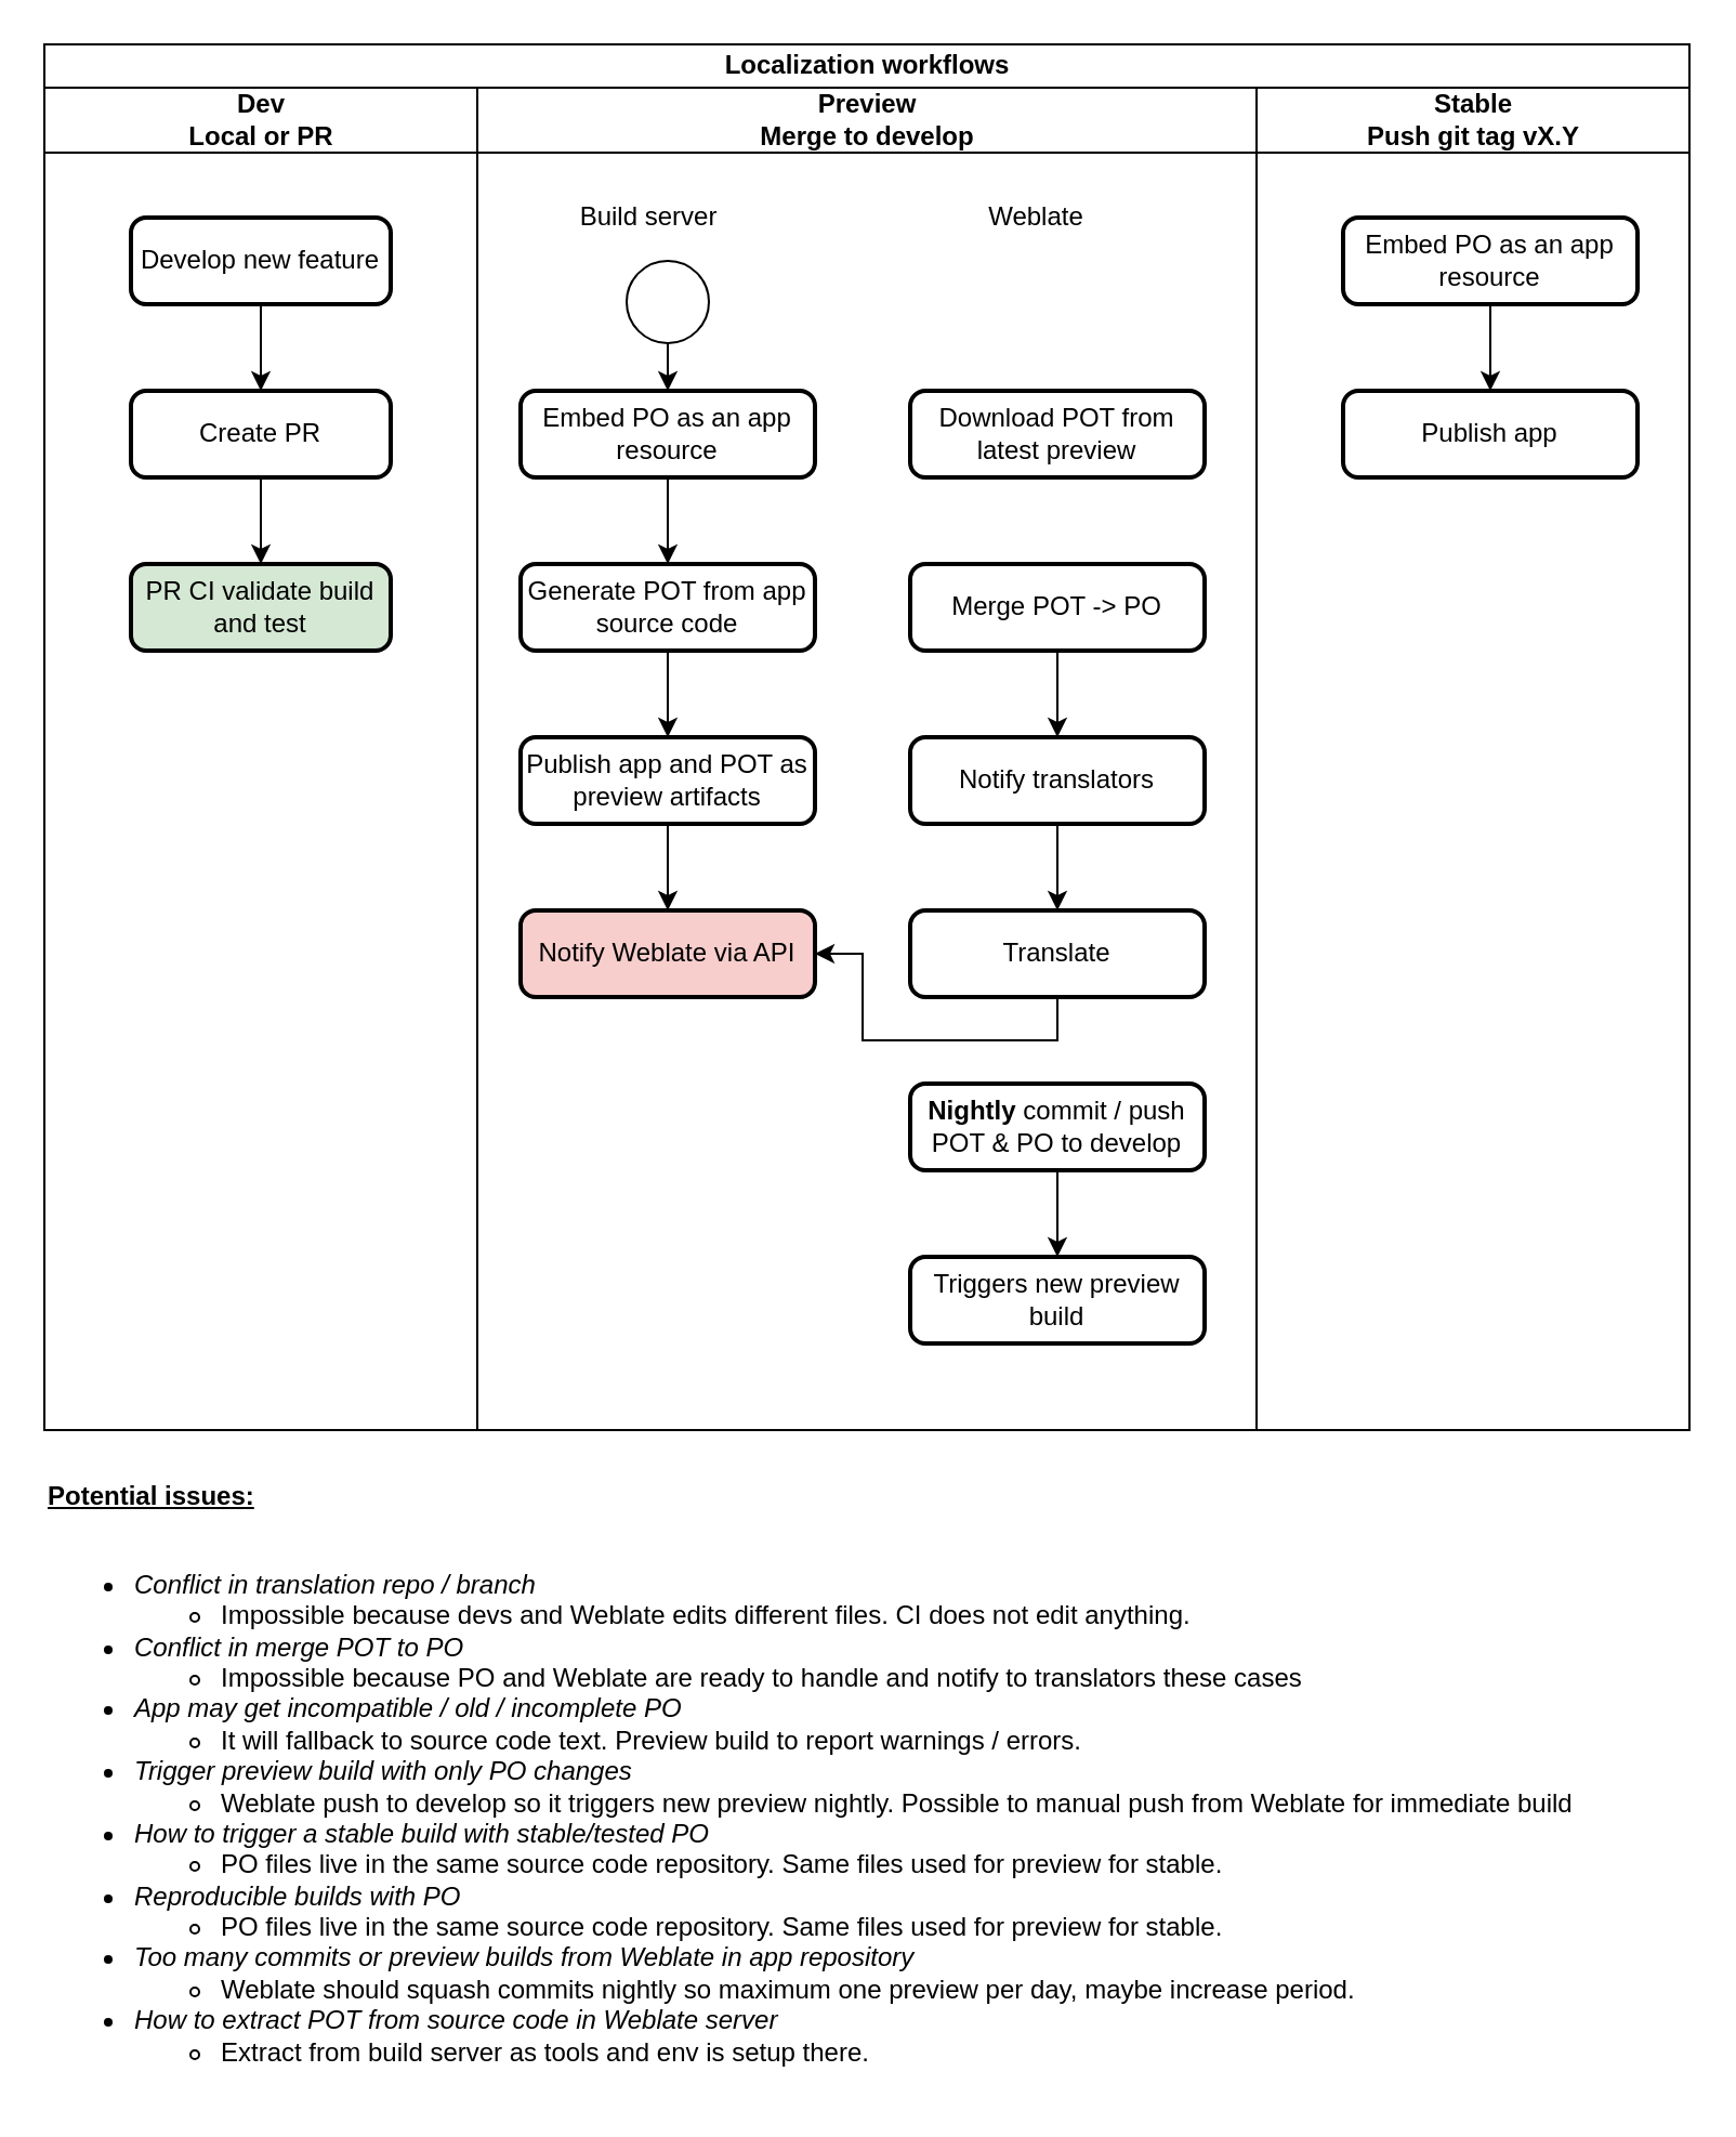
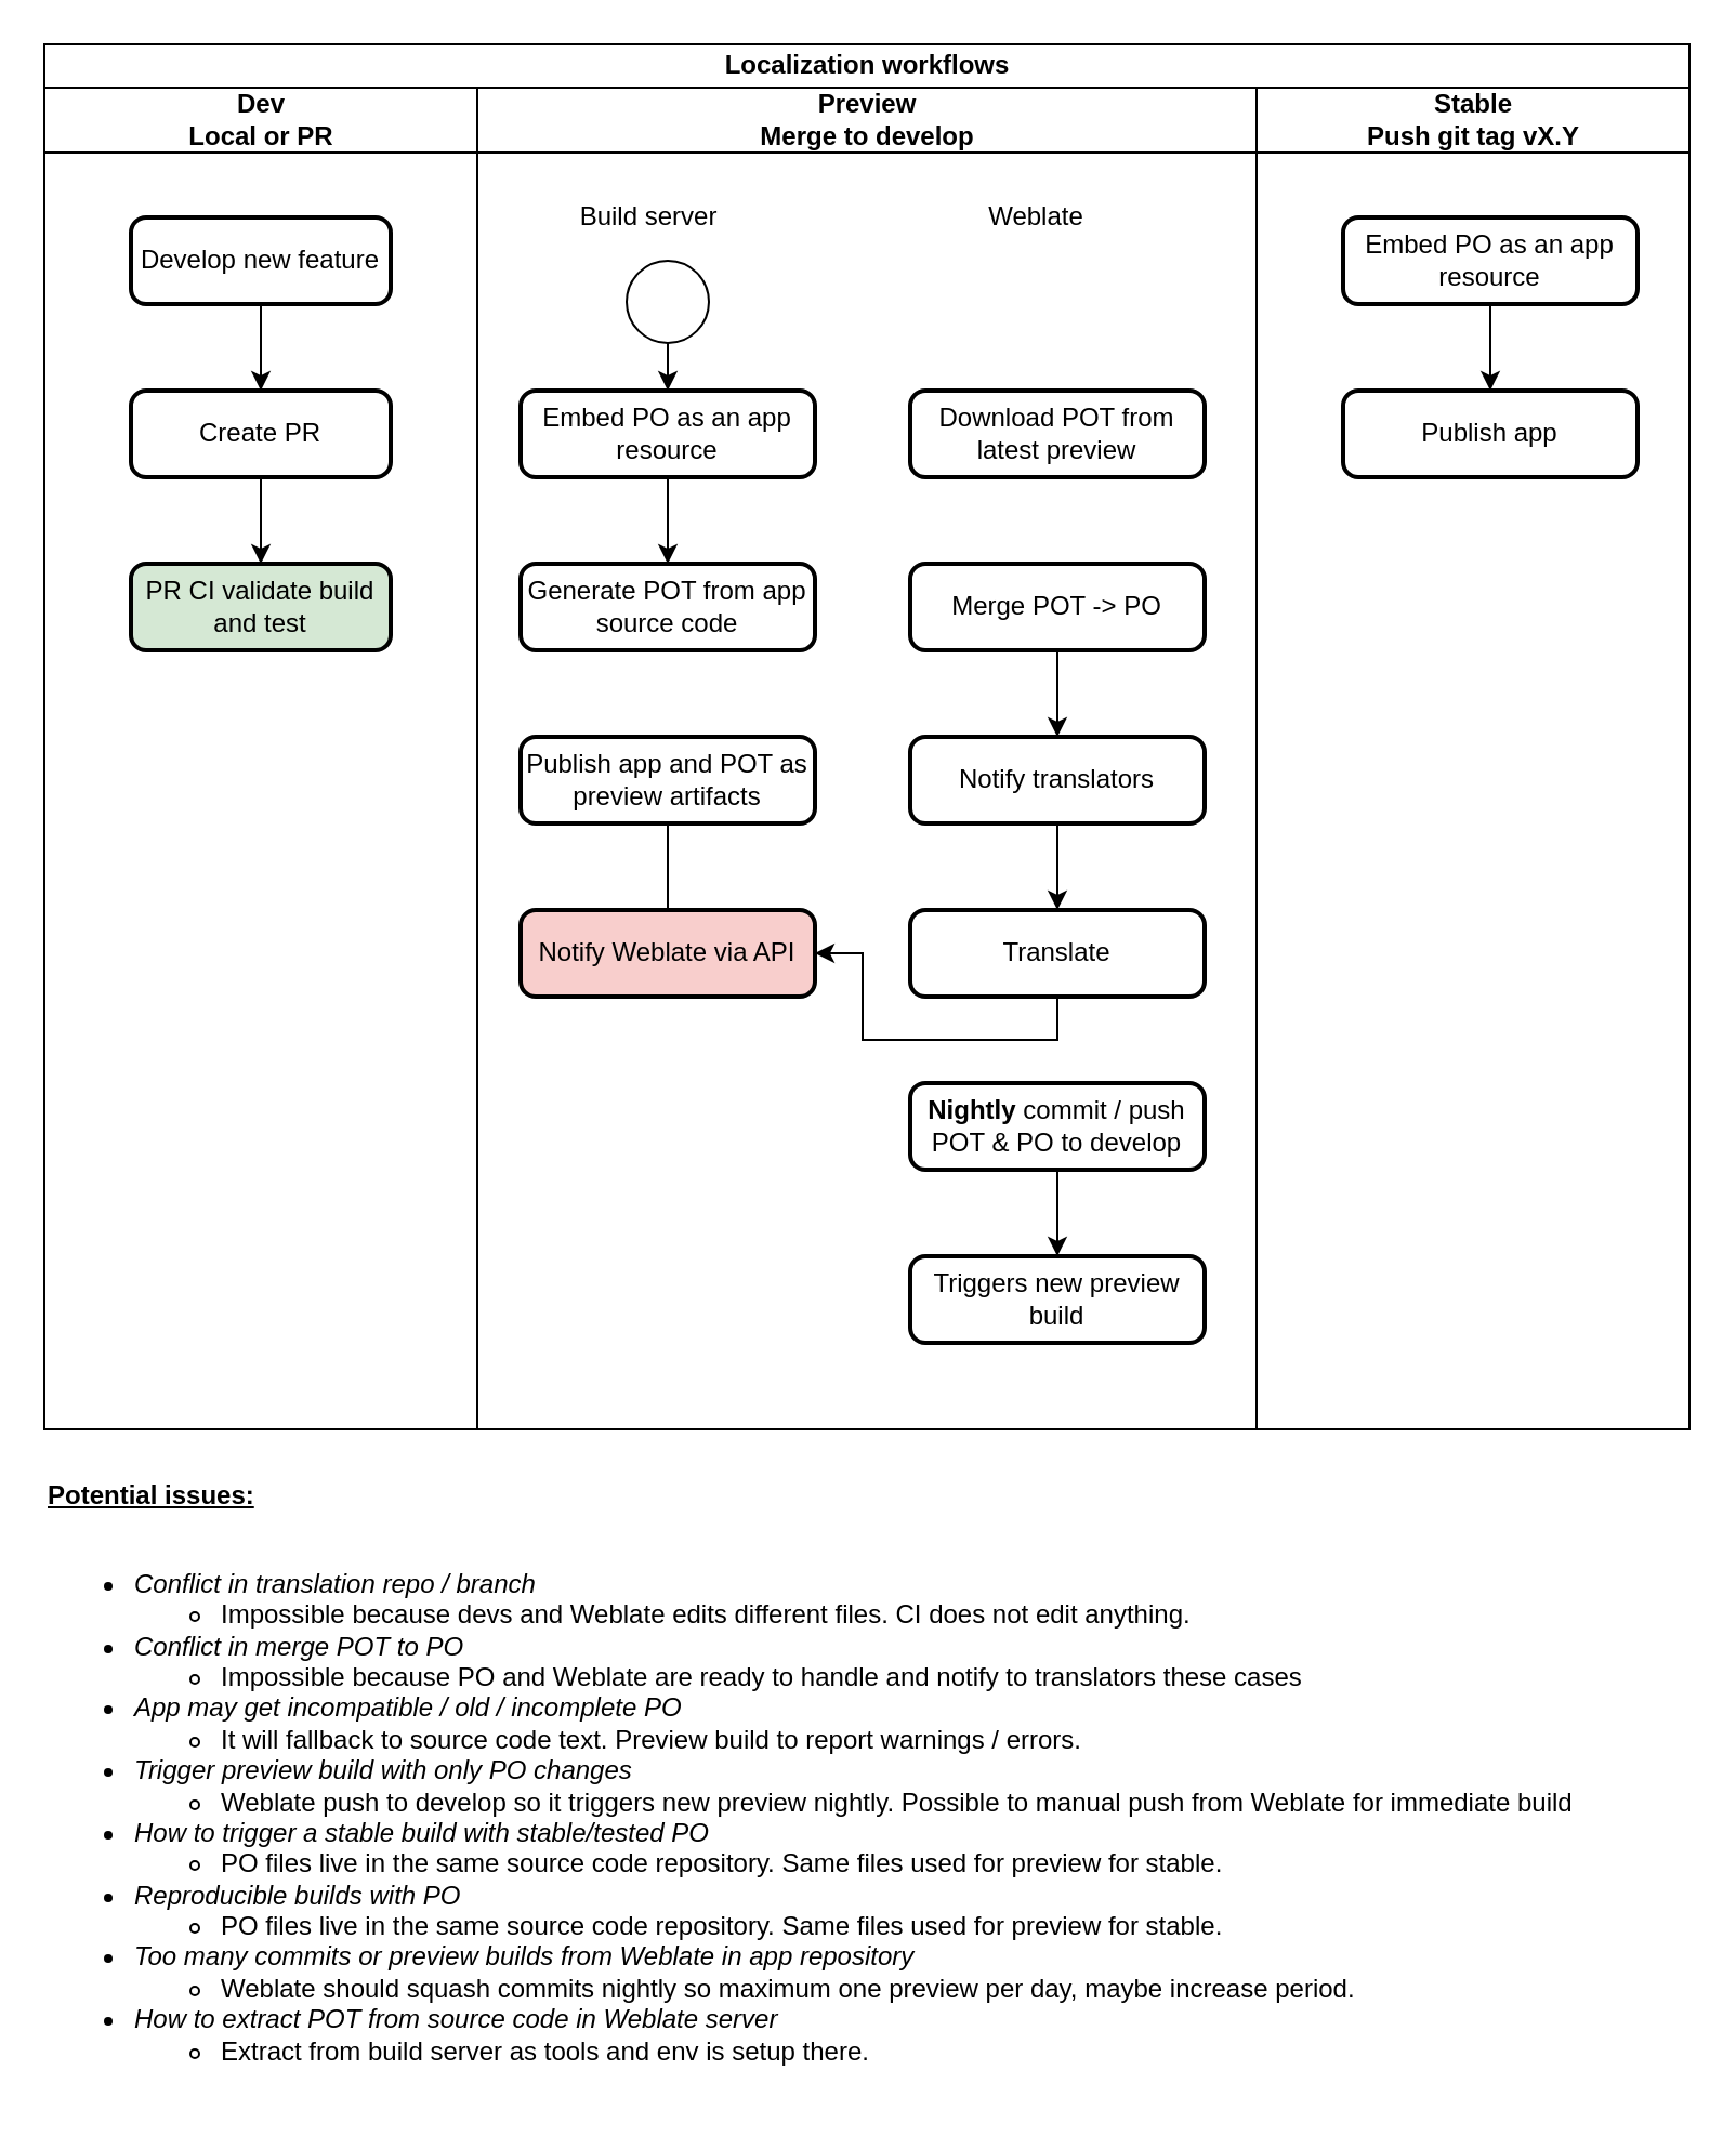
  <mxCell id="0" />
  <mxCell id="1" parent="0" />
  <mxCell id="2" value="&lt;b&gt;&lt;u&gt;Potential issues:&lt;br&gt;&lt;br&gt;&lt;/u&gt;&lt;/b&gt;&lt;div&gt;&lt;ul&gt;&lt;li&gt;&lt;span&gt;&lt;i&gt;Conflict in translation repo / branch&lt;/i&gt;&lt;/span&gt;&lt;/li&gt;&lt;ul&gt;&lt;li&gt;&lt;span&gt;Impossible because devs and Weblate edits different files. CI does not edit anything.&lt;/span&gt;&lt;/li&gt;&lt;/ul&gt;&lt;li&gt;&lt;span&gt;&lt;i&gt;Conflict in merge POT to PO&lt;/i&gt;&lt;/span&gt;&lt;/li&gt;&lt;ul&gt;&lt;li&gt;&lt;span&gt;Impossible because PO and Weblate are ready to handle and notify to translators these cases&lt;/span&gt;&lt;/li&gt;&lt;/ul&gt;&lt;li&gt;&lt;span&gt;&lt;i&gt;App may get incompatible / old / incomplete PO&lt;/i&gt;&lt;/span&gt;&lt;/li&gt;&lt;ul&gt;&lt;li&gt;&lt;span&gt;It will fallback to source code text. Preview build to report warnings / errors.&lt;/span&gt;&lt;/li&gt;&lt;/ul&gt;&lt;li&gt;&lt;span&gt;&lt;i&gt;Trigger preview build with only PO changes&lt;/i&gt;&lt;/span&gt;&lt;/li&gt;&lt;ul&gt;&lt;li&gt;&lt;span&gt;Weblate push to develop so it triggers new preview nightly. Possible to manual push from Weblate for immediate build&lt;/span&gt;&lt;/li&gt;&lt;/ul&gt;&lt;li&gt;&lt;span&gt;&lt;i&gt;How to trigger a stable build with stable/tested PO&lt;/i&gt;&lt;/span&gt;&lt;/li&gt;&lt;ul&gt;&lt;li&gt;&lt;span&gt;PO files live in the same source code repository. Same files used for preview for stable.&lt;/span&gt;&lt;/li&gt;&lt;/ul&gt;&lt;li&gt;&lt;span&gt;&lt;i&gt;Reproducible builds with PO&lt;/i&gt;&lt;/span&gt;&lt;/li&gt;&lt;ul&gt;&lt;li&gt;PO files live in the same source code repository. Same files used for preview for stable.&lt;/li&gt;&lt;/ul&gt;&lt;li&gt;&lt;i&gt;&lt;span&gt;Too many commits or preview builds from Weblate in app repository&lt;/span&gt;&lt;br&gt;&lt;/i&gt;&lt;/li&gt;&lt;ul&gt;&lt;li&gt;&lt;span&gt;Weblate should squash commits nightly so maximum one preview per day, maybe increase period.&lt;/span&gt;&lt;/li&gt;&lt;/ul&gt;&lt;li&gt;&lt;i&gt;How to extract POT from source code in Weblate server&lt;/i&gt;&lt;/li&gt;&lt;ul&gt;&lt;li&gt;Extract from build server as tools and env is setup there.&lt;/li&gt;&lt;/ul&gt;&lt;/ul&gt;&lt;/div&gt;" style="text;html=1;align=left;verticalAlign=middle;resizable=0;points=[];autosize=1;" vertex="1" parent="1"><mxGeometry x="20" y="685" width="720" height="280" as="geometry" /></mxCell>
  <mxCell id="3" value="Localization workflows" style="swimlane;html=1;childLayout=stackLayout;resizeParent=1;resizeParentMax=0;startSize=20;" vertex="1" parent="1"><mxGeometry x="20" y="20" width="760" height="640" as="geometry" /></mxCell>
  <mxCell id="4" value="Dev&lt;br&gt;Local or PR" style="swimlane;html=1;startSize=30;" vertex="1" parent="3"><mxGeometry y="20" width="200" height="620" as="geometry" /></mxCell>
  <mxCell id="5" style="edgeStyle=orthogonalEdgeStyle;rounded=0;orthogonalLoop=1;jettySize=auto;html=1;exitX=0.5;exitY=1;exitDx=0;exitDy=0;entryX=0.5;entryY=0;entryDx=0;entryDy=0;" edge="1" parent="4" source="9" target="8"><mxGeometry relative="1" as="geometry" /></mxCell>
  <mxCell id="6" style="edgeStyle=orthogonalEdgeStyle;rounded=0;orthogonalLoop=1;jettySize=auto;html=1;entryX=0.5;entryY=0;entryDx=0;entryDy=0;" edge="1" parent="4" source="8" target="7"><mxGeometry relative="1" as="geometry" /></mxCell>
  <mxCell id="7" value="PR CI validate build and test" style="rounded=1;whiteSpace=wrap;html=1;absoluteArcSize=1;arcSize=14;strokeWidth=2;fillColor=#d5e8d4;" vertex="1" parent="4"><mxGeometry x="40" y="220" width="120" height="40" as="geometry" /></mxCell>
  <mxCell id="8" value="Create PR" style="rounded=1;whiteSpace=wrap;html=1;absoluteArcSize=1;arcSize=14;strokeWidth=2;" vertex="1" parent="4"><mxGeometry x="40" y="140" width="120" height="40" as="geometry" /></mxCell>
  <mxCell id="9" value="Develop new feature" style="rounded=1;whiteSpace=wrap;html=1;absoluteArcSize=1;arcSize=14;strokeWidth=2;" vertex="1" parent="4"><mxGeometry x="40" y="60" width="120" height="40" as="geometry" /></mxCell>
  <mxCell id="10" value="Preview&lt;br&gt;Merge to develop" style="swimlane;html=1;startSize=30;" vertex="1" parent="3"><mxGeometry x="200" y="20" width="360" height="620" as="geometry" /></mxCell>
  <mxCell id="11" style="edgeStyle=orthogonalEdgeStyle;rounded=0;orthogonalLoop=1;jettySize=auto;html=1;entryX=0.5;entryY=0;entryDx=0;entryDy=0;" edge="1" parent="10" source="12" target="14"><mxGeometry relative="1" as="geometry" /></mxCell>
  <mxCell id="12" value="" style="verticalLabelPosition=bottom;verticalAlign=top;html=1;shape=mxgraph.flowchart.on-page_reference;align=left;" vertex="1" parent="10"><mxGeometry x="69" y="80" width="38" height="38" as="geometry" /></mxCell>
  <mxCell id="13" style="edgeStyle=orthogonalEdgeStyle;rounded=0;orthogonalLoop=1;jettySize=auto;html=1;exitX=0.5;exitY=1;exitDx=0;exitDy=0;entryX=0.5;entryY=0;entryDx=0;entryDy=0;" edge="1" parent="10" source="14" target="19"><mxGeometry relative="1" as="geometry" /></mxCell>
  <mxCell id="14" value="Embed PO as an app resource" style="rounded=1;whiteSpace=wrap;html=1;absoluteArcSize=1;arcSize=14;strokeWidth=2;" vertex="1" parent="10"><mxGeometry x="20" y="140" width="136" height="40" as="geometry" /></mxCell>
  <mxCell id="15" value="Build server" style="text;html=1;align=center;verticalAlign=middle;resizable=0;points=[];autosize=1;" vertex="1" parent="10"><mxGeometry x="39" y="50" width="80" height="20" as="geometry" /></mxCell>
- <mxCell id="16" style="edgeStyle=orthogonalEdgeStyle;rounded=0;orthogonalLoop=1;jettySize=auto;html=1;exitX=0.5;exitY=1;exitDx=0;exitDy=0;entryX=0.5;entryY=0;entryDx=0;entryDy=0;" edge="1" parent="10" source="17" target="20"><mxGeometry relative="1" as="geometry" /></mxCell>
+ <mxCell id="16" style="edgeStyle=orthogonalEdgeStyle;rounded=0;orthogonalLoop=1;jettySize=auto;html=1;exitX=0.5;exitY=1;exitDx=0;exitDy=0;entryX=0.5;entryY=0;entryDx=0;entryDy=0;endArrow=none;" edge="1" parent="10" source="17" target="20"><mxGeometry relative="1" as="geometry" /></mxCell>
  <mxCell id="17" value="Publish app and POT as preview artifacts" style="rounded=1;whiteSpace=wrap;html=1;absoluteArcSize=1;arcSize=14;strokeWidth=2;" vertex="1" parent="10"><mxGeometry x="20" y="300" width="136" height="40" as="geometry" /></mxCell>
- <mxCell id="18" style="edgeStyle=orthogonalEdgeStyle;rounded=0;orthogonalLoop=1;jettySize=auto;html=1;exitX=0.5;exitY=1;exitDx=0;exitDy=0;entryX=0.5;entryY=0;entryDx=0;entryDy=0;" edge="1" parent="10" source="19" target="17"><mxGeometry relative="1" as="geometry" /></mxCell>
  <mxCell id="19" value="Generate POT from app source code" style="rounded=1;whiteSpace=wrap;html=1;absoluteArcSize=1;arcSize=14;strokeWidth=2;" vertex="1" parent="10"><mxGeometry x="20" y="220" width="136" height="40" as="geometry" /></mxCell>
  <mxCell id="20" value="Notify Weblate via API" style="rounded=1;whiteSpace=wrap;html=1;absoluteArcSize=1;arcSize=14;strokeWidth=2;fillColor=#f8cecc;" vertex="1" parent="10"><mxGeometry x="20" y="380" width="136" height="40" as="geometry" /></mxCell>
  <mxCell id="21" value="Merge POT -&amp;gt; PO" style="rounded=1;whiteSpace=wrap;html=1;absoluteArcSize=1;arcSize=14;strokeWidth=2;" vertex="1" parent="10"><mxGeometry x="200" y="220" width="136" height="40" as="geometry" /></mxCell>
  <mxCell id="22" value="Triggers new preview build" style="rounded=1;whiteSpace=wrap;html=1;absoluteArcSize=1;arcSize=14;strokeWidth=2;" vertex="1" parent="10"><mxGeometry x="200" y="540" width="136" height="40" as="geometry" /></mxCell>
  <mxCell id="23" value="&lt;b&gt;Nightly&lt;/b&gt;&amp;nbsp;commit / push POT &amp;amp; PO to develop" style="rounded=1;whiteSpace=wrap;html=1;absoluteArcSize=1;arcSize=14;strokeWidth=2;" vertex="1" parent="10"><mxGeometry x="200" y="460" width="136" height="40" as="geometry" /></mxCell>
  <mxCell id="24" value="Translate" style="rounded=1;whiteSpace=wrap;html=1;absoluteArcSize=1;arcSize=14;strokeWidth=2;" vertex="1" parent="10"><mxGeometry x="200" y="380" width="136" height="40" as="geometry" /></mxCell>
  <mxCell id="25" value="Notify translators" style="rounded=1;whiteSpace=wrap;html=1;absoluteArcSize=1;arcSize=14;strokeWidth=2;" vertex="1" parent="10"><mxGeometry x="200" y="300" width="136" height="40" as="geometry" /></mxCell>
  <mxCell id="26" style="edgeStyle=orthogonalEdgeStyle;rounded=0;orthogonalLoop=1;jettySize=auto;html=1;exitX=0.5;exitY=1;exitDx=0;exitDy=0;entryX=0.5;entryY=0;entryDx=0;entryDy=0;" edge="1" parent="10" source="21" target="25"><mxGeometry relative="1" as="geometry" /></mxCell>
  <mxCell id="27" style="edgeStyle=orthogonalEdgeStyle;rounded=0;orthogonalLoop=1;jettySize=auto;html=1;exitX=0.5;exitY=1;exitDx=0;exitDy=0;entryX=0.5;entryY=0;entryDx=0;entryDy=0;" edge="1" parent="10" source="23" target="22"><mxGeometry relative="1" as="geometry" /></mxCell>
  <mxCell id="28" style="edgeStyle=orthogonalEdgeStyle;rounded=0;orthogonalLoop=1;jettySize=auto;html=1;exitX=0.5;exitY=1;exitDx=0;exitDy=0;" edge="1" parent="10" source="24" target="20"><mxGeometry relative="1" as="geometry" /></mxCell>
  <mxCell id="29" style="edgeStyle=orthogonalEdgeStyle;rounded=0;orthogonalLoop=1;jettySize=auto;html=1;exitX=0.5;exitY=1;exitDx=0;exitDy=0;entryX=0.5;entryY=0;entryDx=0;entryDy=0;" edge="1" parent="10" source="25" target="24"><mxGeometry relative="1" as="geometry" /></mxCell>
  <mxCell id="30" value="Weblate" style="text;html=1;align=center;verticalAlign=middle;resizable=0;points=[];autosize=1;" vertex="1" parent="10"><mxGeometry x="228" y="50" width="60" height="20" as="geometry" /></mxCell>
  <mxCell id="31" value="Download POT from latest preview" style="rounded=1;whiteSpace=wrap;html=1;absoluteArcSize=1;arcSize=14;strokeWidth=2;" vertex="1" parent="10"><mxGeometry x="200" y="140" width="136" height="40" as="geometry" /></mxCell>
  <mxCell id="32" value="Stable&lt;br&gt;Push git tag vX.Y" style="swimlane;html=1;startSize=30;" vertex="1" parent="3"><mxGeometry x="560" y="20" width="200" height="620" as="geometry" /></mxCell>
  <mxCell id="33" value="Publish app" style="rounded=1;whiteSpace=wrap;html=1;absoluteArcSize=1;arcSize=14;strokeWidth=2;" vertex="1" parent="32"><mxGeometry x="40" y="140" width="136" height="40" as="geometry" /></mxCell>
  <mxCell id="34" style="edgeStyle=orthogonalEdgeStyle;rounded=0;orthogonalLoop=1;jettySize=auto;html=1;exitX=0.5;exitY=1;exitDx=0;exitDy=0;entryX=0.5;entryY=0;entryDx=0;entryDy=0;" edge="1" parent="32" source="35" target="33"><mxGeometry relative="1" as="geometry" /></mxCell>
  <mxCell id="35" value="Embed PO as an app resource" style="rounded=1;whiteSpace=wrap;html=1;absoluteArcSize=1;arcSize=14;strokeWidth=2;" vertex="1" parent="32"><mxGeometry x="40" y="60" width="136" height="40" as="geometry" /></mxCell>
